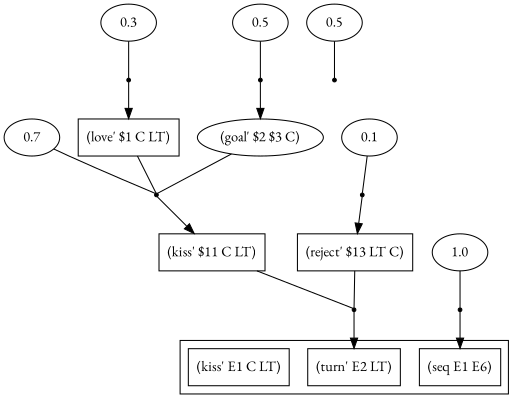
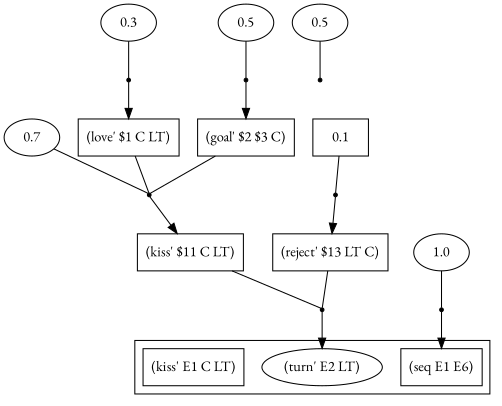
  digraph {
    fontname="EB Garamond"
    rankdir=TB
    node [fontname="EB Garamond" shape=box]
    edge [arrowhead=none fontname="EB Garamond"]
-   n1 [label="(turn' E2 LT)"]
+   n1 [label="(turn' E2 LT)" shape=ellipse]
    n2 [label="(seq E1 E6)"]
    n3 [label="(kiss' E1 C LT)"]
    n4 [label=0.7 shape=""]
    r0 [shape=point]
    n6 [label="(kiss' $11 C LT)"]
    n7 [label=0.3 shape=""]
    r1 [shape=point]
    n9 [label="(love' $1 C LT)"]
    n10 [label=0.5 shape=""]
    r2 [shape=point]
-   n12 [label="(goal' $2 $3 C)" shape=ellipse]
+   n12 [label="(goal' $2 $3 C)"]
    n13 [label=0.5 shape=""]
    r3 [shape=point]
    r4 [shape=point]
-   n16 [label=0.1 shape=""]
+   n16 [label=0.1]
    r5 [shape=point]
    n18 [label="(reject' $13 LT C)"]
    n19 [label=1.0 shape=""]
    r6 [shape=point]
    subgraph cluster_1 {
      n1
      n2
      n3
    }
    n4 -> r0
    r0 -> n6 [arrowhead=""]
    n6 -> r4
    n7 -> r1
    r1 -> n9 [arrowhead=""]
    n9 -> r0
    n10 -> r2
    r2 -> n12 [arrowhead=""]
    n12 -> r0
    n13 -> r3
    r4 -> n1 [arrowhead=""]
    n16 -> r5
    r5 -> n18 [arrowhead=""]
    n18 -> r4
    n19 -> r6
    r6 -> n2 [arrowhead=""]
  }
